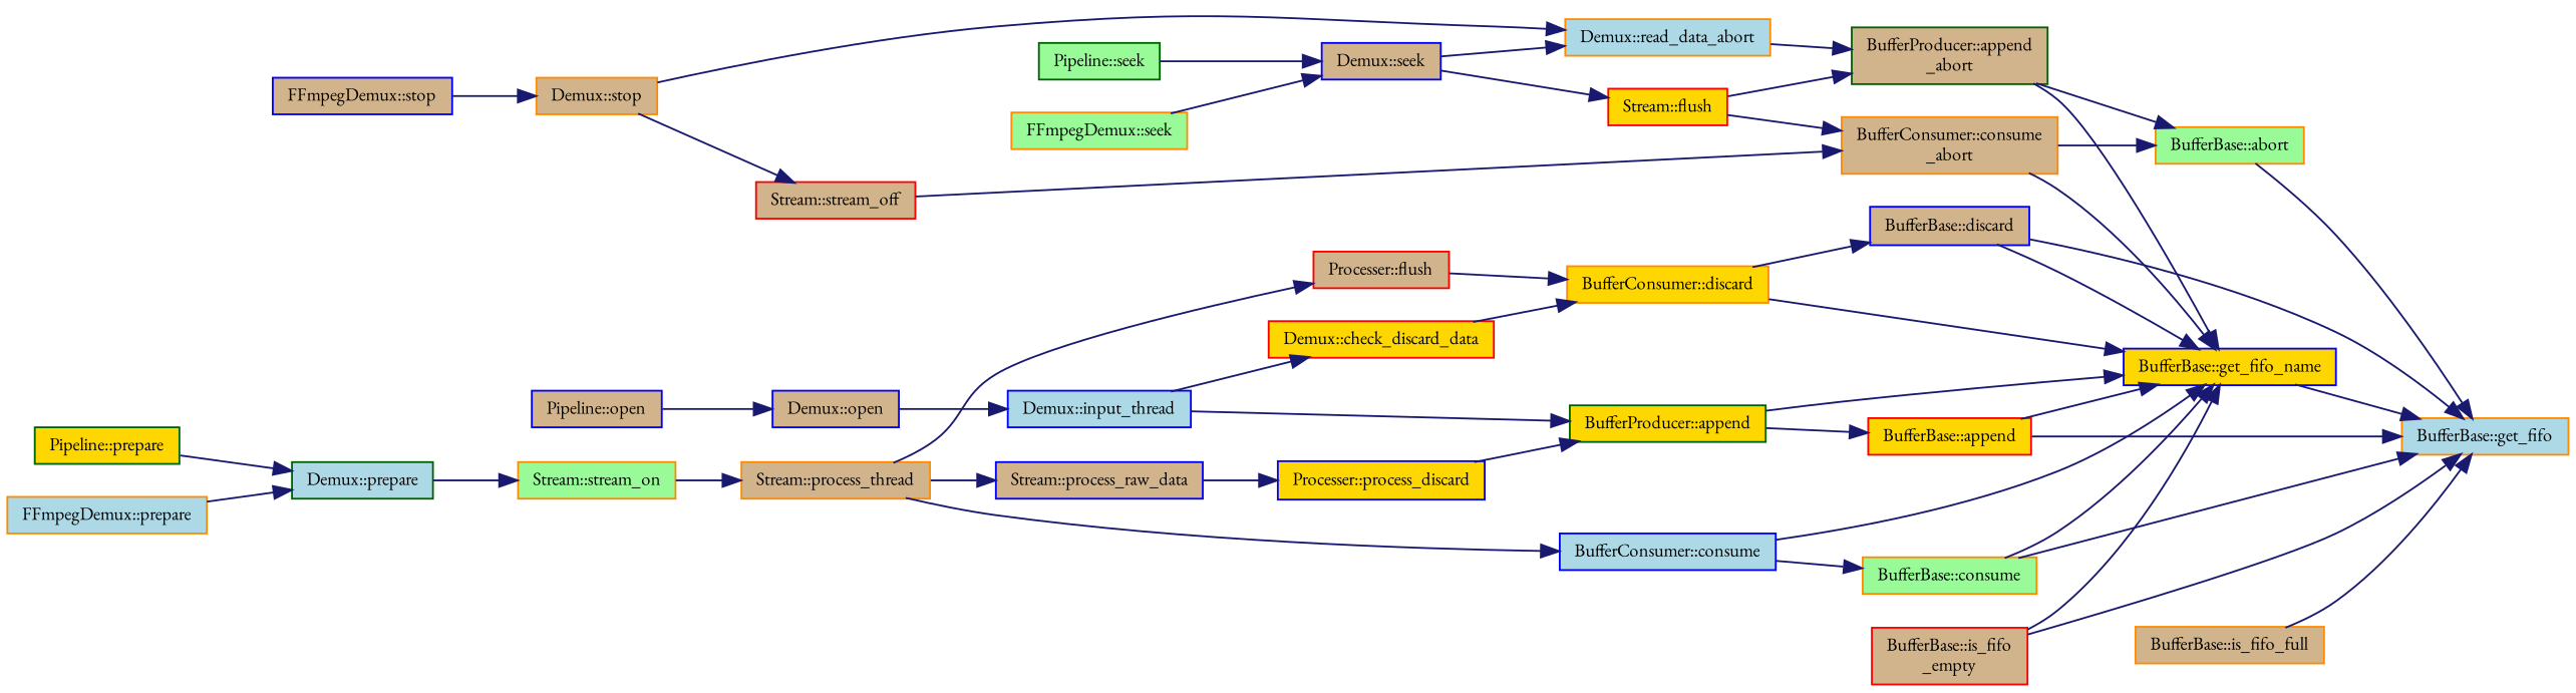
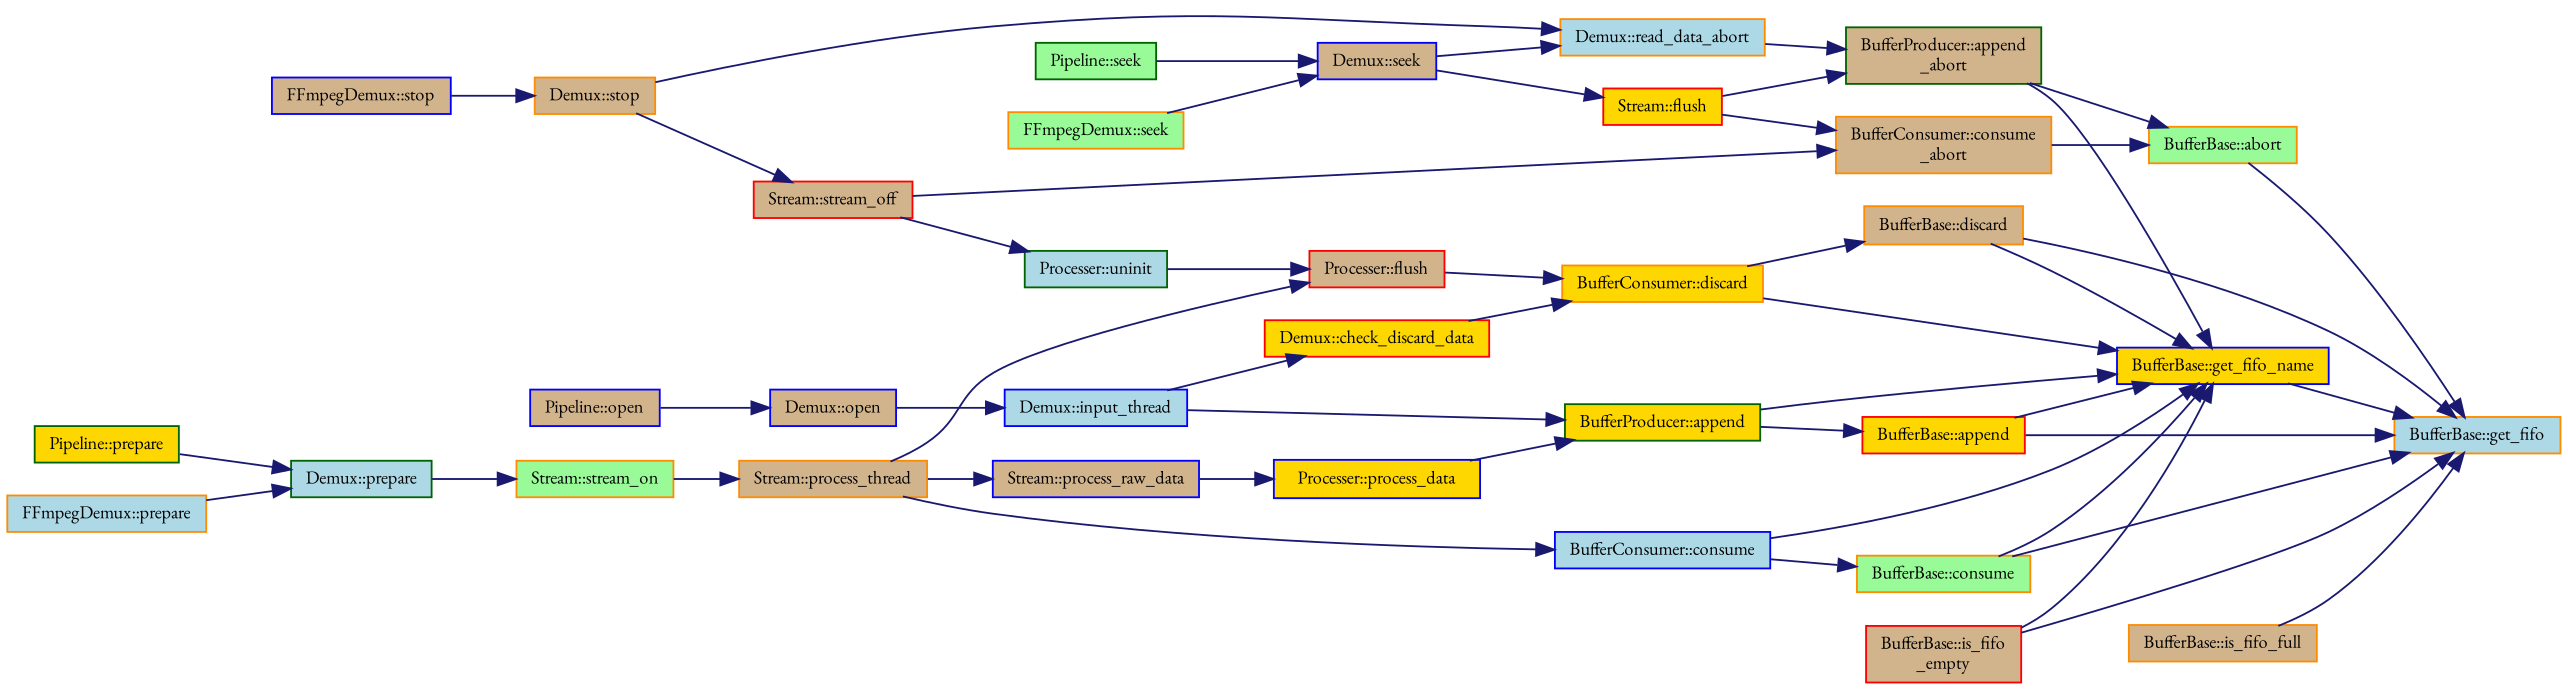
  digraph {
    fontname="EB Garamond"
    rankdir=RL
    node [color=darkorange fillcolor=tan fontname="EB Garamond" fontsize=10 shape=record style=filled]
    edge [color=midnightblue dir=back fontname="EB Garamond" fontsize=10 labelfontname=Helvetica labelfontsize=10 style=solid]
    n1 [fillcolor=lightblue fontcolor=black height=0.2 label="BufferBase::get_fifo" width=0.4]
    n2 [fillcolor=palegreen height=0.2 label="BufferBase::abort" width=0.4]
    n3 [color=red fillcolor=gold height=0.2 label="BufferBase::append" width=0.4]
    n4 [fillcolor=palegreen height=0.2 label="BufferBase::consume" width=0.4]
-   n5 [color=blue height=0.2 label="BufferBase::discard" width=0.4]
+   n5 [height=0.2 label="BufferBase::discard" width=0.4]
    n6 [color=blue fillcolor=gold height=0.2 label="BufferBase::get_fifo_name" width=0.4]
    n7 [color=red height=0.2 label="BufferBase::is_fifo\l_empty" width=0.4]
    n8 [height=0.2 label="BufferBase::is_fifo_full" width=0.4]
    n9 [color=darkgreen height=0.2 label="BufferProducer::append\l_abort" width=0.4]
    n10 [height=0.2 label="BufferConsumer::consume\l_abort" width=0.4]
    n11 [color=darkgreen fillcolor=gold height=0.2 label="BufferProducer::append" width=0.4]
    n12 [color=blue fillcolor=lightblue height=0.2 label="BufferConsumer::consume" width=0.4]
    n13 [fillcolor=gold height=0.2 label="BufferConsumer::discard" width=0.4]
    n14 [color=red fillcolor=gold height=0.2 label="Stream::flush" width=0.4]
    n15 [fillcolor=lightblue height=0.2 label="Demux::read_data_abort" width=0.4]
    n16 [color=red height=0.2 label="Stream::stream_off" width=0.4]
    n17 [color=blue height=0.2 label="Demux::seek" width=0.4]
    n18 [height=0.2 label="Demux::stop" width=0.4]
    n19 [color=darkgreen fillcolor=palegreen height=0.2 label="Pipeline::seek" width=0.4]
    n20 [fillcolor=palegreen height=0.2 label="FFmpegDemux::seek" width=0.4]
    n21 [color=blue height=0.2 label="FFmpegDemux::stop" width=0.4]
    n22 [color=blue fillcolor=lightblue height=0.2 label="Demux::input_thread" width=0.4]
-   n23 [color=blue fillcolor=gold height=0.2 label="Processer::process_discard" width=0.4]
+   n23 [color=blue fillcolor=gold height=0.2 label="Processer::process_data" width=0.4]
    n24 [color=blue height=0.2 label="Demux::open" width=0.4]
    n25 [color=blue height=0.2 label="Stream::process_raw_data" width=0.4]
    n26 [color=blue height=0.2 label="Pipeline::open" width=0.4]
    n27 [height=0.2 label="Stream::process_thread" width=0.4]
    n28 [fillcolor=palegreen height=0.2 label="Stream::stream_on" width=0.4]
    n29 [color=darkgreen fillcolor=lightblue height=0.2 label="Demux::prepare" width=0.4]
    n30 [color=darkgreen fillcolor=gold height=0.2 label="Pipeline::prepare" width=0.4]
    n31 [fillcolor=lightblue height=0.2 label="FFmpegDemux::prepare" width=0.4]
    n32 [color=red fillcolor=gold height=0.2 label="Demux::check_discard_data" width=0.4]
    n33 [color=red height=0.2 label="Processer::flush" width=0.4]
+   n34 [color=darkgreen fillcolor=lightblue height=0.2 label="Processer::uninit" width=0.4]
    n1 -> n2
    n1 -> n3
    n1 -> n4
    n1 -> n5
    n1 -> n6
    n1 -> n7
    n1 -> n8
    n2 -> n9
    n2 -> n10
    n3 -> n11
    n4 -> n12
    n5 -> n13
    n6 -> n3
    n6 -> n4
    n6 -> n5
    n6 -> n7
    n6 -> n9
-   n6 -> n10
    n6 -> n11
    n6 -> n12
    n6 -> n13
    n9 -> n14
    n9 -> n15
    n10 -> n14
    n10 -> n16
    n11 -> n22
    n11 -> n23
    n12 -> n27
    n13 -> n32
    n13 -> n33
    n14 -> n17
    n15 -> n17
    n15 -> n18
    n16 -> n18
    n17 -> n19
    n17 -> n20
    n18 -> n21
    n22 -> n24
    n23 -> n25
    n24 -> n26
    n25 -> n27
    n27 -> n28
    n28 -> n29
    n29 -> n30
    n29 -> n31
    n32 -> n22
    n33 -> n27
+   n33 -> n34
+   n34 -> n16
  }
